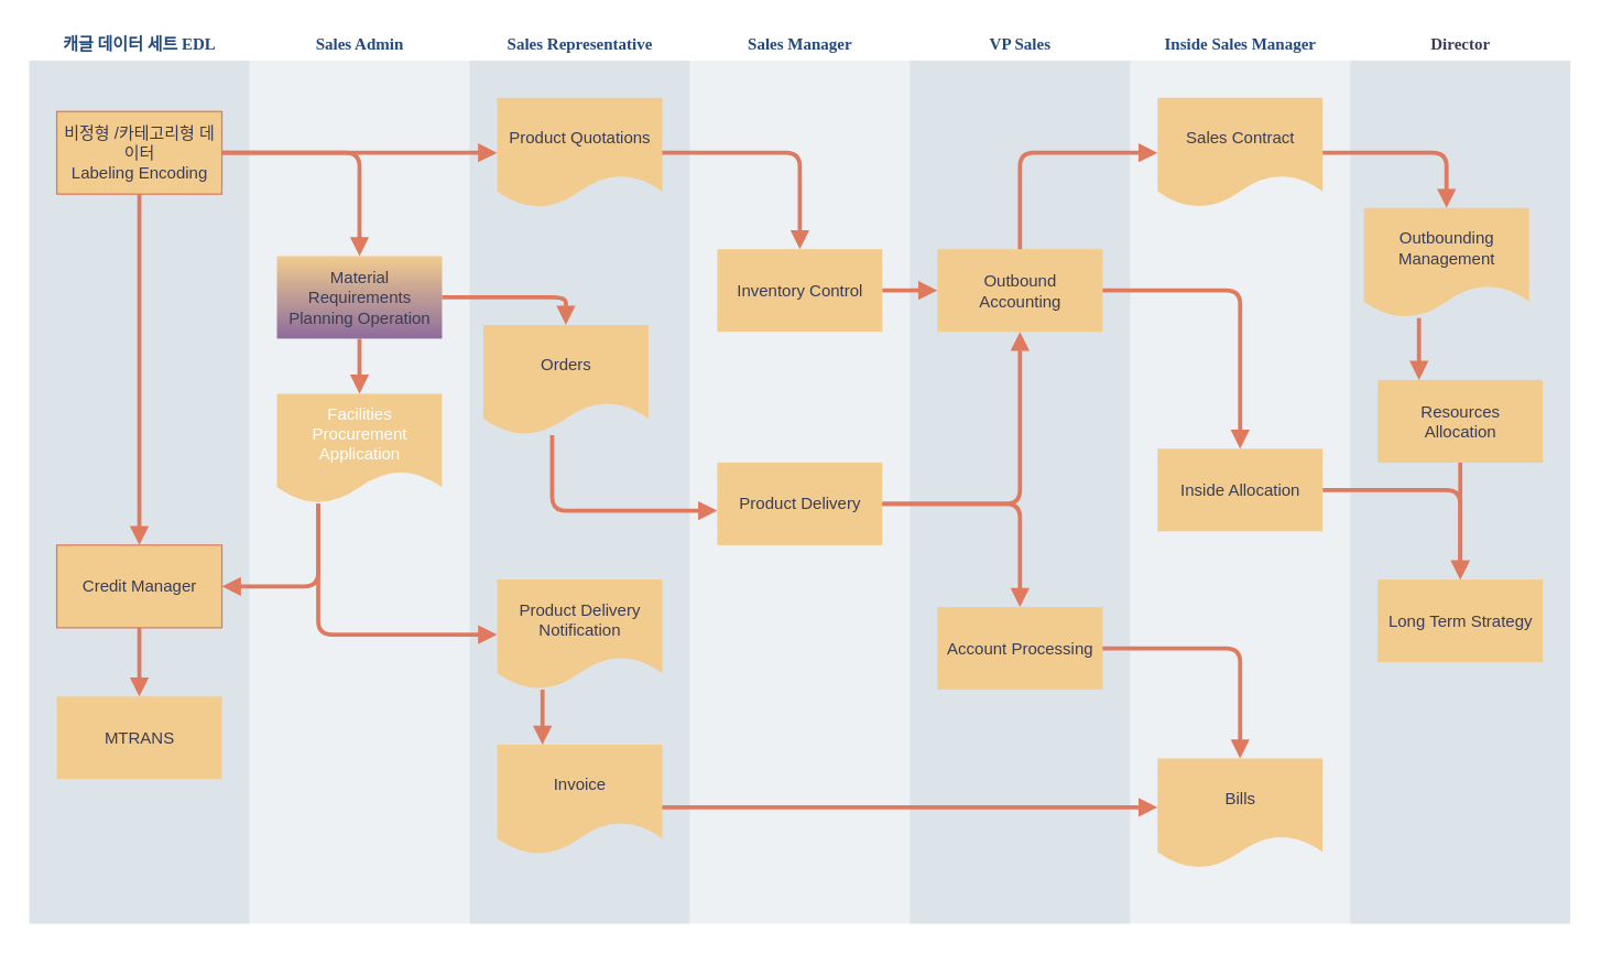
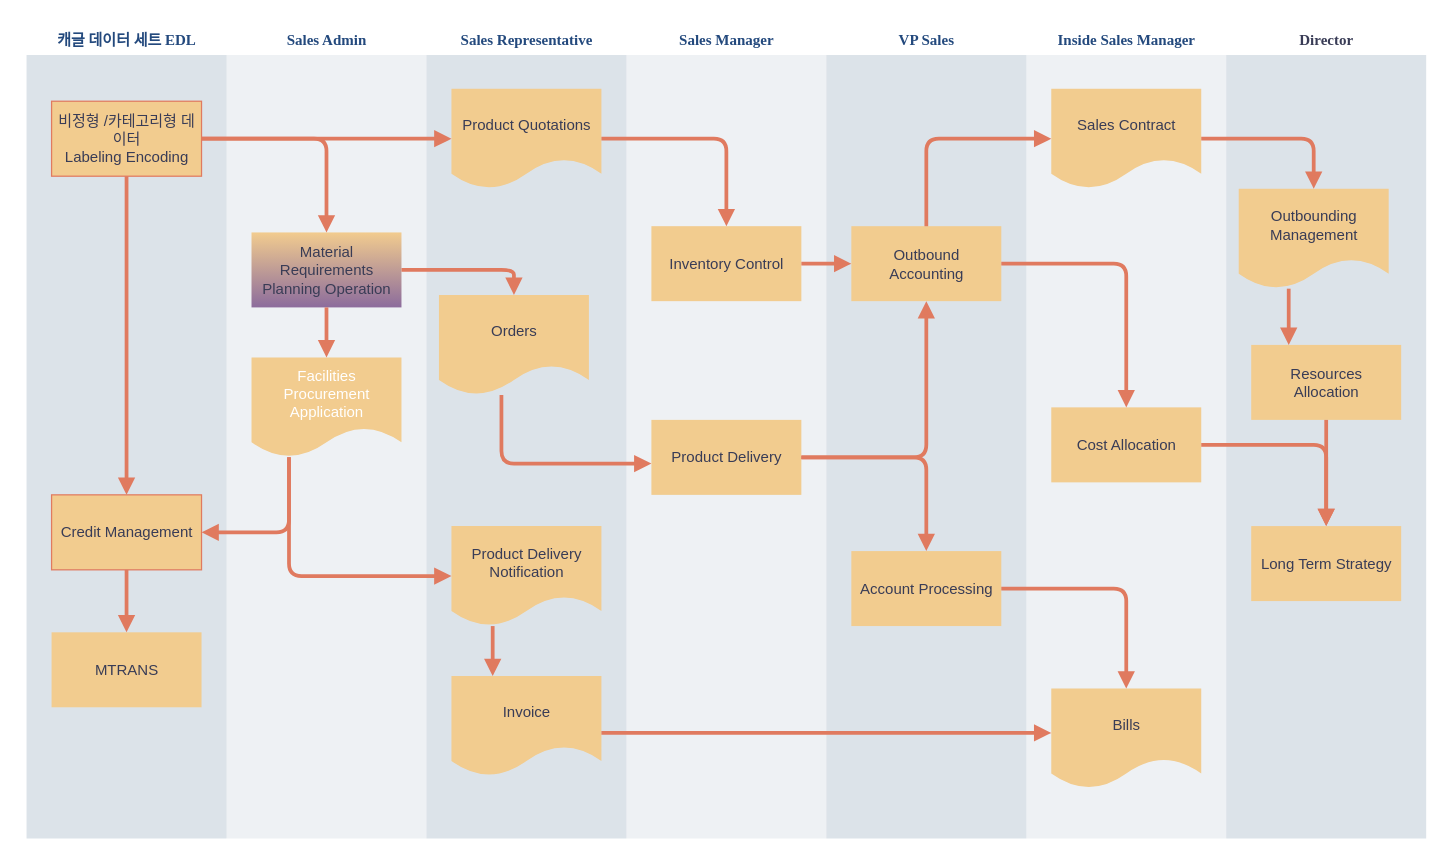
  <mxCell id="0" />
  <mxCell id="1" parent="0" />
  <mxCell id="2" value="&lt;font color=&quot;#23497d&quot;&gt;캐글 데이터 세트 EDL&lt;/font&gt;" style="swimlane;whiteSpace=wrap;fillColor=none;swimlaneFillColor=#BAC8D3;fontColor=#393C56;fontFamily=Tahoma;html=1;strokeColor=none;opacity=50;labelBackgroundColor=none;" vertex="1" parent="1"><mxGeometry x="20.5" y="20.5" width="160" height="650" as="geometry"><mxRectangle x="20" y="20" width="80" height="23" as="alternateBounds" /></mxGeometry></mxCell>
  <mxCell id="3" value="비정형 /카테고리형 데이터&lt;div&gt;Labeling Encoding&lt;/div&gt;" style="whiteSpace=wrap;shadow=0;fontFamily=Helvetica;fontStyle=0;html=1;fontSize=12;strokeColor=#E07A5F;fillColor=#F2CC8F;spacing=6;verticalAlign=middle;labelBackgroundColor=none;fontColor=#393C56;" vertex="1" parent="2"><mxGeometry x="20" y="60" width="120" height="60" as="geometry" /></mxCell>
- <mxCell id="4" value="Credit Manager" style="whiteSpace=wrap;strokeColor=#E07A5F;fillColor=#F2CC8F;shadow=0;fontFamily=Helvetica;fontStyle=0;html=1;fontSize=12;spacing=6;verticalAlign=middle;labelBackgroundColor=none;fontColor=#393C56;" vertex="1" parent="2"><mxGeometry x="20" y="375" width="120" height="60" as="geometry" /></mxCell>
+ <mxCell id="4" value="Credit Management" style="whiteSpace=wrap;strokeColor=#E07A5F;fillColor=#F2CC8F;shadow=0;fontFamily=Helvetica;fontStyle=0;html=1;fontSize=12;spacing=6;verticalAlign=middle;labelBackgroundColor=none;fontColor=#393C56;" vertex="1" parent="2"><mxGeometry x="20" y="375" width="120" height="60" as="geometry" /></mxCell>
  <mxCell id="5" value="MTRANS" style="whiteSpace=wrap;strokeColor=none;fillColor=#F2CC8F;shadow=0;fontColor=#393C56;fontFamily=Helvetica;fontStyle=0;html=1;fontSize=12;spacing=6;verticalAlign=middle;labelBackgroundColor=none;" vertex="1" parent="2"><mxGeometry x="20" y="485" width="120" height="60" as="geometry" /></mxCell>
  <mxCell id="6" value="" style="edgeStyle=segmentEdgeStyle;strokeColor=#E07A5F;strokeWidth=3;html=1;endArrow=block;endFill=1;labelBackgroundColor=none;fontColor=default;" edge="1" parent="2" source="4" target="5"><mxGeometry width="100" height="100" relative="1" as="geometry"><mxPoint x="170" y="397.5" as="sourcePoint" /><mxPoint x="270" y="472.5" as="targetPoint" /></mxGeometry></mxCell>
  <mxCell id="7" value="" style="edgeStyle=segmentEdgeStyle;strokeColor=#E07A5F;strokeWidth=3;html=1;endArrow=block;endFill=1;labelBackgroundColor=none;fontColor=default;" edge="1" parent="2" source="3" target="4"><mxGeometry width="100" height="100" relative="1" as="geometry"><mxPoint x="160" y="110" as="sourcePoint" /><mxPoint x="260" y="185" as="targetPoint" /></mxGeometry></mxCell>
  <mxCell id="8" value="&lt;font color=&quot;#23497d&quot;&gt;Inside Sales Manager&lt;/font&gt;" style="swimlane;whiteSpace=wrap;fillColor=none;swimlaneFillColor=#BAC8D3;fontColor=#393C56;fontFamily=Tahoma;html=1;strokeColor=none;opacity=25;labelBackgroundColor=none;" vertex="1" parent="1"><mxGeometry x="820.5" y="20.5" width="160" height="650" as="geometry"><mxRectangle x="20" y="20" width="80" height="23" as="alternateBounds" /></mxGeometry></mxCell>
  <mxCell id="9" value="Sales Contract" style="shape=document;whiteSpace=wrap;verticalAlign=middle;strokeColor=none;fillColor=#F2CC8F;shadow=0;fontColor=#393C56;fontFamily=Helvetica;fontStyle=0;html=1;fontSize=12;spacing=6;spacingBottom=22;labelBackgroundColor=none;" vertex="1" parent="8"><mxGeometry x="20" y="50" width="120" height="80" as="geometry" /></mxCell>
  <mxCell id="10" value="Bills" style="shape=document;whiteSpace=wrap;verticalAlign=middle;strokeColor=none;fillColor=#F2CC8F;shadow=0;fontColor=#393C56;fontFamily=Helvetica;fontStyle=0;html=1;fontSize=12;spacing=6;spacingBottom=22;labelBackgroundColor=none;" vertex="1" parent="8"><mxGeometry x="20" y="530" width="120" height="80" as="geometry" /></mxCell>
- <mxCell id="11" value="Inside Allocation" style="whiteSpace=wrap;strokeColor=none;fillColor=#F2CC8F;shadow=0;fontColor=#393C56;fontFamily=Helvetica;fontStyle=0;html=1;fontSize=12;spacing=6;verticalAlign=middle;labelBackgroundColor=none;" vertex="1" parent="8"><mxGeometry x="20" y="305" width="120" height="60" as="geometry" /></mxCell>
+ <mxCell id="11" value="Cost Allocation" style="whiteSpace=wrap;strokeColor=none;fillColor=#F2CC8F;shadow=0;fontColor=#393C56;fontFamily=Helvetica;fontStyle=0;html=1;fontSize=12;spacing=6;verticalAlign=middle;labelBackgroundColor=none;" vertex="1" parent="8"><mxGeometry x="20" y="305" width="120" height="60" as="geometry" /></mxCell>
  <mxCell id="12" value="&lt;font color=&quot;#23497d&quot;&gt;VP Sales&lt;/font&gt;" style="swimlane;whiteSpace=wrap;fillColor=none;swimlaneFillColor=#BAC8D3;fontColor=#393C56;fontFamily=Tahoma;html=1;strokeColor=none;opacity=50;labelBackgroundColor=none;" vertex="1" parent="1"><mxGeometry x="660.5" y="20.5" width="160" height="650" as="geometry"><mxRectangle x="20" y="20" width="80" height="23" as="alternateBounds" /></mxGeometry></mxCell>
  <mxCell id="13" value="Outbound Accounting" style="whiteSpace=wrap;fillColor=#F2CC8F;strokeColor=none;shadow=0;fontColor=#393C56;fontFamily=Helvetica;fontStyle=0;html=1;fontSize=12;spacing=6;verticalAlign=middle;labelBackgroundColor=none;" vertex="1" parent="12"><mxGeometry x="20" y="160" width="120" height="60" as="geometry" /></mxCell>
  <mxCell id="14" value="Account Processing" style="whiteSpace=wrap;strokeColor=none;fillColor=#F2CC8F;shadow=0;fontColor=#393C56;fontFamily=Helvetica;fontStyle=0;html=1;fontSize=12;spacing=6;verticalAlign=middle;labelBackgroundColor=none;" vertex="1" parent="12"><mxGeometry x="20" y="420" width="120" height="60" as="geometry" /></mxCell>
  <mxCell id="15" value="&lt;font color=&quot;#23497d&quot;&gt;Sales Admin&lt;/font&gt;" style="swimlane;whiteSpace=wrap;fillColor=none;swimlaneFillColor=#BAC8D3;fontColor=#393C56;fontFamily=Tahoma;html=1;strokeColor=none;opacity=25;labelBackgroundColor=none;" vertex="1" parent="1"><mxGeometry x="180.5" y="20.5" width="160" height="650" as="geometry"><mxRectangle x="20" y="20" width="80" height="23" as="alternateBounds" /></mxGeometry></mxCell>
  <mxCell id="16" value="Material Requirements Planning Operation" style="whiteSpace=wrap;shadow=0;fontColor=#393C56;fontFamily=Helvetica;fontStyle=0;html=1;fontSize=12;plain-purple;strokeColor=none;fillColor=#F2CC8F;spacing=6;verticalAlign=middle;labelBackgroundColor=none;" vertex="1" parent="15"><mxGeometry x="20" y="165" width="120" height="60" as="geometry" /></mxCell>
  <mxCell id="17" value="&lt;font color=&quot;#ffffff&quot;&gt;Facilities Procurement&lt;br&gt;Application&lt;/font&gt;&lt;br&gt; " style="shape=document;whiteSpace=wrap;verticalAlign=middle;strokeColor=none;fillColor=#F2CC8F;shadow=0;fontColor=#393C56;fontFamily=Helvetica;fontStyle=0;html=1;fontSize=12;spacing=6;spacingBottom=22;labelBackgroundColor=none;" vertex="1" parent="15"><mxGeometry x="20" y="265" width="120" height="80" as="geometry" /></mxCell>
  <mxCell id="18" value="" style="edgeStyle=segmentEdgeStyle;strokeColor=#E07A5F;strokeWidth=3;html=1;endArrow=block;endFill=1;labelBackgroundColor=none;fontColor=default;" edge="1" parent="15" source="16" target="17"><mxGeometry width="100" height="100" relative="1" as="geometry"><mxPoint x="-10" y="100" as="sourcePoint" /><mxPoint x="90" y="175" as="targetPoint" /></mxGeometry></mxCell>
  <mxCell id="19" value="&lt;font color=&quot;#23497d&quot;&gt;Sales Representative&lt;/font&gt;" style="swimlane;whiteSpace=wrap;fillColor=none;swimlaneFillColor=#BAC8D3;fontColor=#393C56;fontFamily=Tahoma;html=1;strokeColor=none;opacity=50;labelBackgroundColor=none;" vertex="1" parent="1"><mxGeometry x="340.5" y="20.5" width="160" height="650" as="geometry"><mxRectangle x="20" y="20" width="80" height="23" as="alternateBounds" /></mxGeometry></mxCell>
  <mxCell id="20" value="Product Quotations" style="shape=document;whiteSpace=wrap;verticalAlign=middle;strokeColor=none;fillColor=#F2CC8F;shadow=0;fontColor=#393C56;fontFamily=Helvetica;fontStyle=0;html=1;fontSize=12;spacing=6;spacingBottom=22;labelBackgroundColor=none;" vertex="1" parent="19"><mxGeometry x="20" y="50" width="120" height="80" as="geometry" /></mxCell>
  <mxCell id="21" value="Orders" style="shape=document;whiteSpace=wrap;verticalAlign=middle;strokeColor=none;fillColor=#F2CC8F;shadow=0;fontColor=#393C56;fontFamily=Helvetica;fontStyle=0;html=1;fontSize=12;spacing=6;spacingBottom=22;labelBackgroundColor=none;" vertex="1" parent="19"><mxGeometry x="10" y="215" width="120" height="80" as="geometry" /></mxCell>
  <mxCell id="22" value="Product Delivery Notification" style="shape=document;whiteSpace=wrap;strokeColor=none;fillColor=#F2CC8F;shadow=0;fontColor=#393C56;fontFamily=Helvetica;fontStyle=0;html=1;fontSize=12;verticalAlign=middle;spacing=6;spacingBottom=22;labelBackgroundColor=none;" vertex="1" parent="19"><mxGeometry x="20" y="400" width="120" height="80" as="geometry" /></mxCell>
  <mxCell id="23" value="Invoice" style="shape=document;whiteSpace=wrap;verticalAlign=middle;strokeColor=none;fillColor=#F2CC8F;shadow=0;fontColor=#393C56;fontFamily=Helvetica;fontStyle=0;html=1;fontSize=12;spacing=6;spacingBottom=22;labelBackgroundColor=none;" vertex="1" parent="19"><mxGeometry x="20" y="520" width="120" height="80" as="geometry" /></mxCell>
  <mxCell id="24" value="" style="edgeStyle=segmentEdgeStyle;strokeColor=#E07A5F;strokeWidth=3;html=1;endArrow=block;endFill=1;labelBackgroundColor=none;fontColor=default;" edge="1" parent="19" source="22" target="23"><mxGeometry width="100" height="100" relative="1" as="geometry"><mxPoint x="-80" y="375" as="sourcePoint" /><mxPoint x="60" y="490" as="targetPoint" /><Array as="points"><mxPoint x="53" y="501" /><mxPoint x="53" y="501" /></Array></mxGeometry></mxCell>
  <mxCell id="25" value="&lt;font color=&quot;#23497d&quot;&gt;Sales Manager&lt;/font&gt;" style="swimlane;whiteSpace=wrap;fillColor=none;swimlaneFillColor=#BAC8D3;fontColor=#393C56;fontFamily=Tahoma;html=1;strokeColor=none;opacity=25;labelBackgroundColor=none;" vertex="1" parent="1"><mxGeometry x="500.5" y="20.5" width="160" height="650" as="geometry"><mxRectangle x="20" y="20" width="80" height="23" as="alternateBounds" /></mxGeometry></mxCell>
  <mxCell id="26" value="Inventory Control" style="whiteSpace=wrap;strokeColor=none;fillColor=#F2CC8F;shadow=0;fontColor=#393C56;fontFamily=Helvetica;fontStyle=0;html=1;fontSize=12;spacing=6;verticalAlign=middle;labelBackgroundColor=none;" vertex="1" parent="25"><mxGeometry x="20" y="160" width="120" height="60" as="geometry" /></mxCell>
  <mxCell id="27" value="Product Delivery" style="whiteSpace=wrap;strokeColor=none;fillColor=#F2CC8F;shadow=0;fontColor=#393C56;fontFamily=Helvetica;fontStyle=0;html=1;fontSize=12;spacing=6;verticalAlign=middle;labelBackgroundColor=none;" vertex="1" parent="25"><mxGeometry x="20" y="315" width="120" height="60" as="geometry" /></mxCell>
  <mxCell id="28" value="Director" style="swimlane;whiteSpace=wrap;fillColor=none;swimlaneFillColor=#BAC8D3;fontColor=#393C56;fontFamily=Tahoma;html=1;strokeColor=none;opacity=50;labelBackgroundColor=none;" vertex="1" parent="1"><mxGeometry x="980.5" y="20.5" width="160" height="650" as="geometry"><mxRectangle x="20" y="20" width="80" height="23" as="alternateBounds" /></mxGeometry></mxCell>
  <mxCell id="29" value="Outbounding Management" style="shape=document;whiteSpace=wrap;verticalAlign=middle;strokeColor=none;fillColor=#F2CC8F;shadow=0;fontColor=#393C56;fontFamily=Helvetica;fontStyle=0;html=1;fontSize=12;spacing=6;spacingBottom=22;labelBackgroundColor=none;" vertex="1" parent="28"><mxGeometry x="10" y="130" width="120" height="80" as="geometry" /></mxCell>
  <mxCell id="30" value="Resources Allocation" style="whiteSpace=wrap;strokeColor=none;fillColor=#F2CC8F;shadow=0;fontColor=#393C56;fontFamily=Helvetica;fontStyle=0;html=1;fontSize=12;spacing=6;verticalAlign=middle;labelBackgroundColor=none;" vertex="1" parent="28"><mxGeometry x="20" y="255" width="120" height="60" as="geometry" /></mxCell>
  <mxCell id="31" value="Long Term Strategy" style="whiteSpace=wrap;strokeColor=none;fillColor=#F2CC8F;shadow=0;fontColor=#393C56;fontFamily=Helvetica;fontStyle=0;html=1;fontSize=12;spacing=6;verticalAlign=middle;labelBackgroundColor=none;" vertex="1" parent="28"><mxGeometry x="20" y="400" width="120" height="60" as="geometry" /></mxCell>
  <mxCell id="32" value="" style="edgeStyle=segmentEdgeStyle;strokeColor=#E07A5F;strokeWidth=3;html=1;endArrow=block;endFill=1;labelBackgroundColor=none;fontColor=default;" edge="1" parent="28" source="30" target="31"><mxGeometry width="100" height="100" relative="1" as="geometry"><mxPoint x="30" y="570" as="sourcePoint" /><mxPoint x="130" y="470" as="targetPoint" /></mxGeometry></mxCell>
  <mxCell id="33" value="" style="edgeStyle=segmentEdgeStyle;entryX=0.25;entryY=0;strokeColor=#E07A5F;strokeWidth=3;html=1;endArrow=block;endFill=1;labelBackgroundColor=none;fontColor=default;" edge="1" parent="28" source="29" target="30"><mxGeometry width="100" height="100" relative="1" as="geometry"><mxPoint x="-120" y="260" as="sourcePoint" /><mxPoint x="-20" y="160" as="targetPoint" /></mxGeometry></mxCell>
  <mxCell id="34" value="" style="edgeStyle=segmentEdgeStyle;strokeColor=#E07A5F;strokeWidth=3;html=1;endArrow=block;endFill=1;labelBackgroundColor=none;fontColor=default;" edge="1" parent="1" source="3" target="16"><mxGeometry x="164.5" y="178.5" width="100" height="100" as="geometry"><mxPoint x="220.5" y="180.5" as="sourcePoint" /><mxPoint x="320.5" y="80.5" as="targetPoint" /></mxGeometry></mxCell>
  <mxCell id="35" value="" style="edgeStyle=segmentEdgeStyle;strokeColor=#E07A5F;strokeWidth=3;html=1;endArrow=block;endFill=1;labelBackgroundColor=none;fontColor=default;" edge="1" parent="1" source="17" target="4"><mxGeometry x="164.5" y="433.5" width="100" height="100" as="geometry"><mxPoint x="270.5" y="255.5" as="sourcePoint" /><mxPoint x="270.5" y="295.5" as="targetPoint" /><Array as="points"><mxPoint x="230.5" y="425.5" /></Array></mxGeometry></mxCell>
  <mxCell id="36" value="" style="edgeStyle=segmentEdgeStyle;strokeColor=#E07A5F;strokeWidth=3;html=1;endArrow=block;endFill=1;labelBackgroundColor=none;fontColor=default;" edge="1" parent="1" source="3" target="20"><mxGeometry x="164.5" y="178.5" width="100" height="100" as="geometry"><mxPoint x="170.5" y="120.5" as="sourcePoint" /><mxPoint x="270.5" y="195.5" as="targetPoint" /></mxGeometry></mxCell>
  <mxCell id="37" value="" style="edgeStyle=segmentEdgeStyle;strokeColor=#E07A5F;strokeWidth=3;html=1;endArrow=block;endFill=1;labelBackgroundColor=none;fontColor=default;" edge="1" parent="1" source="17" target="22"><mxGeometry x="234.5" y="433.5" width="100" height="100" as="geometry"><mxPoint x="380.5" y="750.5" as="sourcePoint" /><mxPoint x="480.5" y="650.5" as="targetPoint" /><Array as="points"><mxPoint x="230.5" y="460.5" /></Array></mxGeometry></mxCell>
  <mxCell id="38" value="" style="edgeStyle=elbowEdgeStyle;elbow=vertical;strokeColor=#E07A5F;strokeWidth=3;html=1;endArrow=block;endFill=1;labelBackgroundColor=none;fontColor=default;" edge="1" parent="1" source="23" target="10"><mxGeometry x="484.5" y="623.5" width="100" height="100" as="geometry"><mxPoint x="540.5" y="550.5" as="sourcePoint" /><mxPoint x="640.5" y="450.5" as="targetPoint" /></mxGeometry></mxCell>
  <mxCell id="39" value="" style="edgeStyle=segmentEdgeStyle;strokeColor=#E07A5F;strokeWidth=3;html=1;endArrow=block;endFill=1;labelBackgroundColor=none;fontColor=default;" edge="1" parent="1" source="16" target="21"><mxGeometry x="324.5" y="283.5" width="100" height="100" as="geometry"><mxPoint x="450.5" y="230.5" as="sourcePoint" /><mxPoint x="550.5" y="130.5" as="targetPoint" /><Array as="points" /></mxGeometry></mxCell>
  <mxCell id="40" value="" style="edgeStyle=segmentEdgeStyle;strokeColor=#E07A5F;strokeWidth=3;html=1;endArrow=block;endFill=1;labelBackgroundColor=none;fontColor=default;" edge="1" parent="1" source="20" target="26"><mxGeometry x="484.5" y="178.5" width="100" height="100" as="geometry"><mxPoint x="440.5" y="180.5" as="sourcePoint" /><mxPoint x="540.5" y="80.5" as="targetPoint" /></mxGeometry></mxCell>
  <mxCell id="41" value="" style="edgeStyle=none;strokeColor=#E07A5F;strokeWidth=3;html=1;endArrow=block;endFill=1;labelBackgroundColor=none;fontColor=default;" edge="1" parent="1" source="26" target="13"><mxGeometry x="644.5" y="278.5" width="100" height="100" as="geometry"><mxPoint x="680.5" y="390.5" as="sourcePoint" /><mxPoint x="780.5" y="290.5" as="targetPoint" /></mxGeometry></mxCell>
  <mxCell id="42" value="" style="edgeStyle=segmentEdgeStyle;strokeColor=#E07A5F;strokeWidth=3;html=1;endArrow=block;endFill=1;labelBackgroundColor=none;fontColor=default;" edge="1" parent="1" source="21" target="27"><mxGeometry x="404.5" y="393.5" width="100" height="100" as="geometry"><mxPoint x="520.5" y="420.5" as="sourcePoint" /><mxPoint x="620.5" y="320.5" as="targetPoint" /><Array as="points"><mxPoint x="400.5" y="370.5" /></Array></mxGeometry></mxCell>
  <mxCell id="43" value="" style="edgeStyle=segmentEdgeStyle;strokeColor=#E07A5F;strokeWidth=3;html=1;endArrow=block;endFill=1;labelBackgroundColor=none;fontColor=default;" edge="1" parent="1" source="27" target="13"><mxGeometry x="644.5" y="308.5" width="100" height="100" as="geometry"><mxPoint x="640.5" y="370.5" as="sourcePoint" /><mxPoint x="740.5" y="270.5" as="targetPoint" /></mxGeometry></mxCell>
  <mxCell id="44" value="" style="edgeStyle=segmentEdgeStyle;strokeColor=#E07A5F;strokeWidth=3;html=1;endArrow=block;endFill=1;labelBackgroundColor=none;fontColor=default;" edge="1" parent="1" source="27" target="14"><mxGeometry x="644.5" y="433.5" width="100" height="100" as="geometry"><mxPoint x="510.5" y="520.5" as="sourcePoint" /><mxPoint x="610.5" y="420.5" as="targetPoint" /></mxGeometry></mxCell>
  <mxCell id="45" value="" style="edgeStyle=segmentEdgeStyle;strokeColor=#E07A5F;strokeWidth=3;html=1;endArrow=block;endFill=1;labelBackgroundColor=none;fontColor=default;" edge="1" parent="1" source="13" target="9"><mxGeometry x="744.5" y="178.5" width="100" height="100" as="geometry"><mxPoint x="860.5" y="310.5" as="sourcePoint" /><mxPoint x="960.5" y="210.5" as="targetPoint" /><Array as="points"><mxPoint x="740.5" y="110.5" /></Array></mxGeometry></mxCell>
  <mxCell id="46" value="" style="edgeStyle=segmentEdgeStyle;strokeColor=#E07A5F;strokeWidth=3;html=1;endArrow=block;endFill=1;labelBackgroundColor=none;fontColor=default;" edge="1" parent="1" source="13" target="11"><mxGeometry x="804.5" y="278.5" width="100" height="100" as="geometry"><mxPoint x="850.5" y="320.5" as="sourcePoint" /><mxPoint x="950.5" y="220.5" as="targetPoint" /></mxGeometry></mxCell>
  <mxCell id="47" value="" style="edgeStyle=segmentEdgeStyle;strokeColor=#E07A5F;strokeWidth=3;html=1;endArrow=block;endFill=1;labelBackgroundColor=none;fontColor=default;" edge="1" parent="1" source="14" target="10"><mxGeometry x="804.5" y="538.5" width="100" height="100" as="geometry"><mxPoint x="880.5" y="510.5" as="sourcePoint" /><mxPoint x="980.5" y="410.5" as="targetPoint" /></mxGeometry></mxCell>
  <mxCell id="48" value="" style="edgeStyle=segmentEdgeStyle;strokeColor=#E07A5F;strokeWidth=3;html=1;endArrow=block;endFill=1;labelBackgroundColor=none;fontColor=default;" edge="1" parent="1" source="11" target="31"><mxGeometry x="964.5" y="423.5" width="100" height="100" as="geometry"><mxPoint x="1090.5" y="430.5" as="sourcePoint" /><mxPoint x="1190.5" y="330.5" as="targetPoint" /></mxGeometry></mxCell>
  <mxCell id="49" value="" style="edgeStyle=segmentEdgeStyle;strokeColor=#E07A5F;strokeWidth=3;html=1;endArrow=block;endFill=1;labelBackgroundColor=none;fontColor=default;" edge="1" parent="1" source="9" target="29"><mxGeometry x="964.5" y="178.5" width="100" height="100" as="geometry"><mxPoint x="850.5" y="280.5" as="sourcePoint" /><mxPoint x="950.5" y="180.5" as="targetPoint" /></mxGeometry></mxCell>
